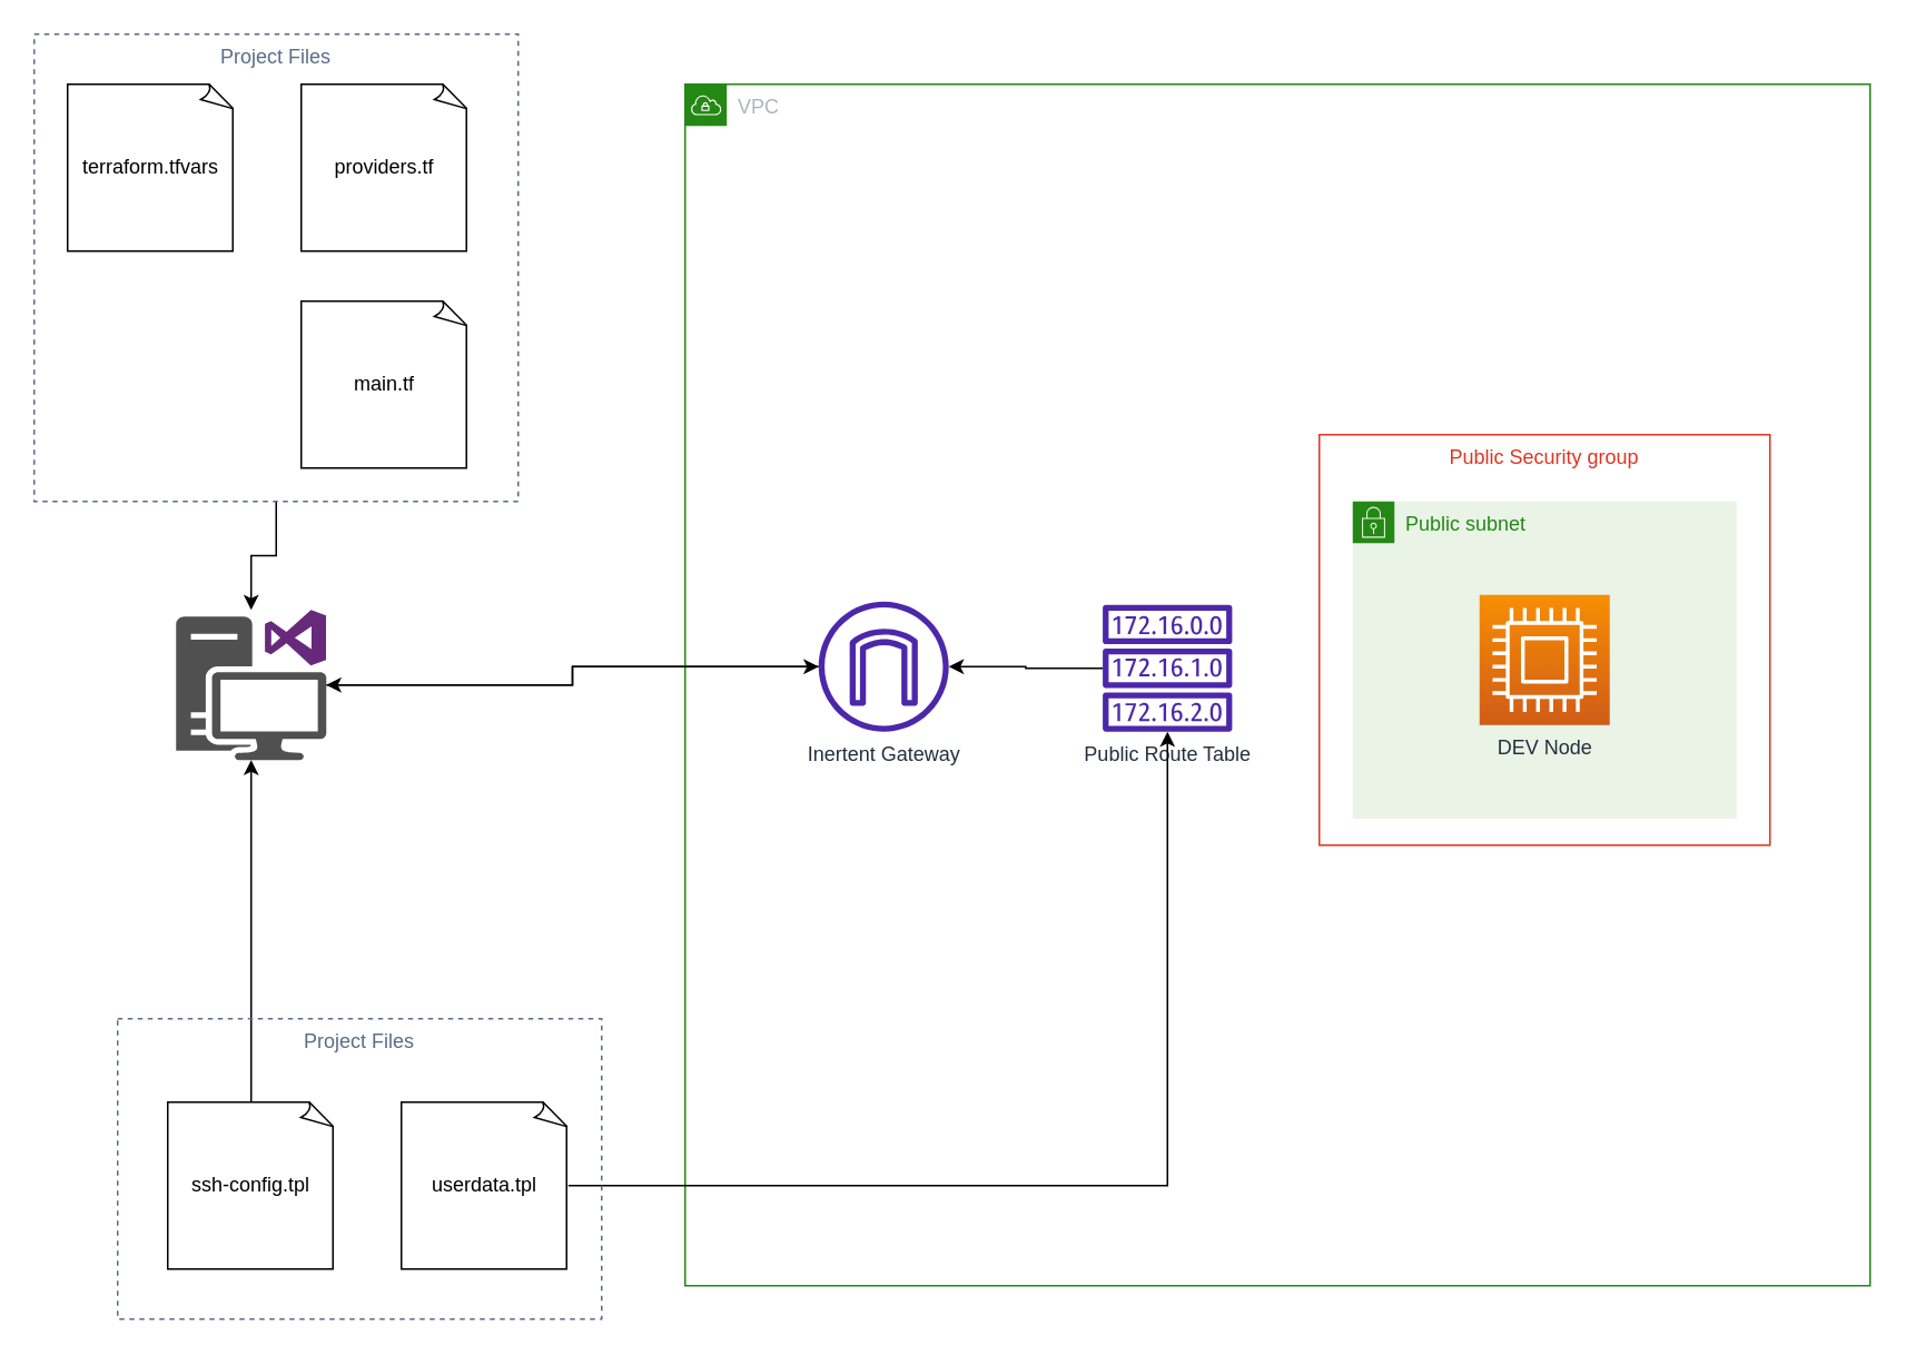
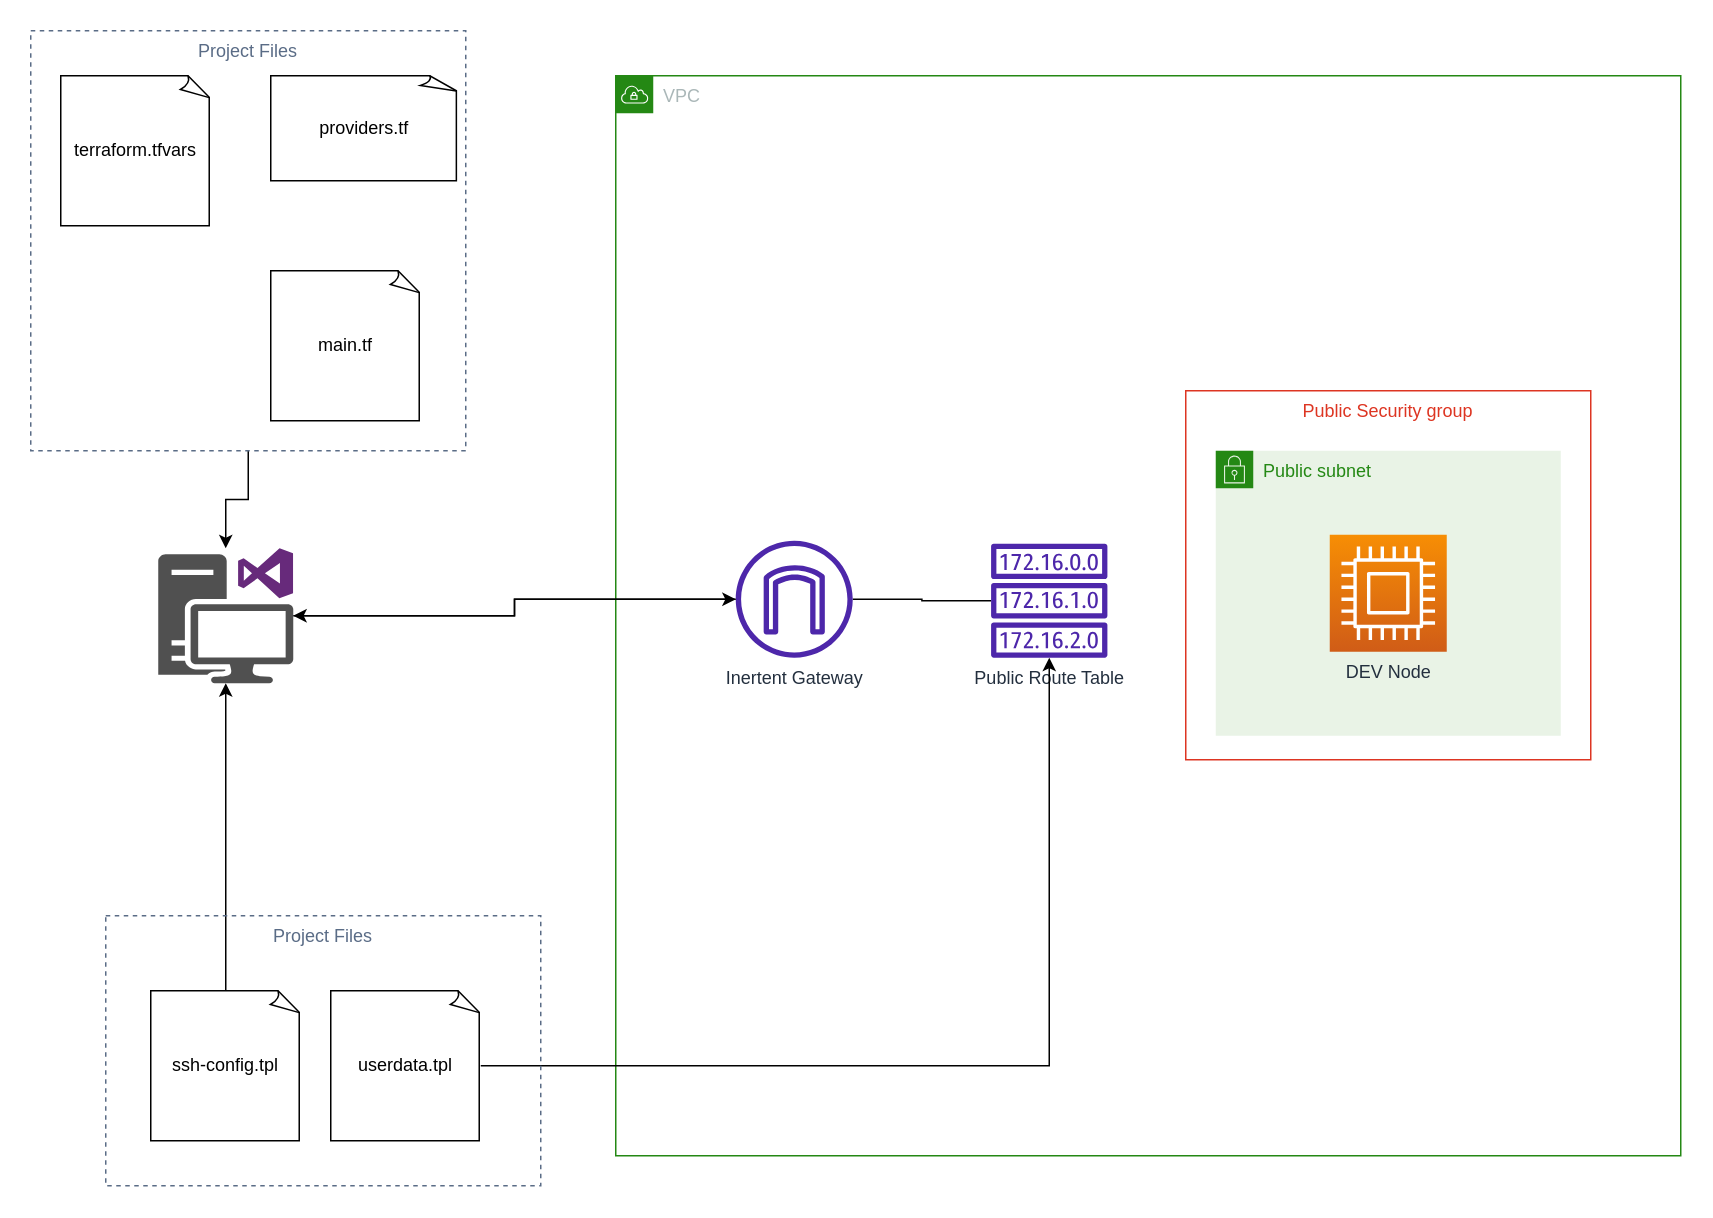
  <mxCell id="0" />
  <mxCell id="1" parent="0" />
  <mxCell id="2" value="VPC" style="points=[[0,0],[0.25,0],[0.5,0],[0.75,0],[1,0],[1,0.25],[1,0.5],[1,0.75],[1,1],[0.75,1],[0.5,1],[0.25,1],[0,1],[0,0.75],[0,0.5],[0,0.25]];outlineConnect=0;gradientColor=none;html=1;whiteSpace=wrap;fontSize=12;fontStyle=0;container=1;pointerEvents=0;collapsible=0;recursiveResize=0;shape=mxgraph.aws4.group;grIcon=mxgraph.aws4.group_vpc;strokeColor=#248814;fillColor=none;verticalAlign=top;align=left;spacingLeft=30;fontColor=#AAB7B8;dashed=0;" parent="1" vertex="1"><mxGeometry x="410" y="50" width="710" height="720" as="geometry" /></mxCell>
- <mxCell id="3" style="edgeStyle=orthogonalEdgeStyle;rounded=0;orthogonalLoop=1;jettySize=auto;html=1;" parent="2" source="4" target="8" edge="1"><mxGeometry relative="1" as="geometry" /></mxCell>
+ <mxCell id="3" style="edgeStyle=orthogonalEdgeStyle;rounded=0;orthogonalLoop=1;jettySize=auto;html=1;endArrow=none;" parent="2" source="4" target="8" edge="1"><mxGeometry relative="1" as="geometry" /></mxCell>
  <mxCell id="4" value="Public Route Table" style="sketch=0;outlineConnect=0;fontColor=#232F3E;gradientColor=none;fillColor=#4D27AA;strokeColor=none;dashed=0;verticalLabelPosition=bottom;verticalAlign=top;align=center;html=1;fontSize=12;fontStyle=0;aspect=fixed;pointerEvents=1;shape=mxgraph.aws4.route_table;" parent="2" vertex="1"><mxGeometry x="250" y="312" width="78" height="76" as="geometry" /></mxCell>
  <mxCell id="5" value="Public subnet" style="points=[[0,0],[0.25,0],[0.5,0],[0.75,0],[1,0],[1,0.25],[1,0.5],[1,0.75],[1,1],[0.75,1],[0.5,1],[0.25,1],[0,1],[0,0.75],[0,0.5],[0,0.25]];outlineConnect=0;gradientColor=none;html=1;whiteSpace=wrap;fontSize=12;fontStyle=0;container=1;pointerEvents=0;collapsible=0;recursiveResize=0;shape=mxgraph.aws4.group;grIcon=mxgraph.aws4.group_security_group;grStroke=0;strokeColor=#248814;fillColor=#E9F3E6;verticalAlign=top;align=left;spacingLeft=30;fontColor=#248814;dashed=0;" parent="2" vertex="1"><mxGeometry x="400" y="250" width="230" height="190" as="geometry" /></mxCell>
  <mxCell id="6" value="Public Security group" style="fillColor=none;strokeColor=#DD3522;verticalAlign=top;fontStyle=0;fontColor=#DD3522;" parent="5" vertex="1"><mxGeometry x="-20" y="-40" width="270" height="246" as="geometry" /></mxCell>
  <mxCell id="7" value="DEV Node" style="sketch=0;points=[[0,0,0],[0.25,0,0],[0.5,0,0],[0.75,0,0],[1,0,0],[0,1,0],[0.25,1,0],[0.5,1,0],[0.75,1,0],[1,1,0],[0,0.25,0],[0,0.5,0],[0,0.75,0],[1,0.25,0],[1,0.5,0],[1,0.75,0]];outlineConnect=0;fontColor=#232F3E;gradientColor=#F78E04;gradientDirection=north;fillColor=#D05C17;strokeColor=#ffffff;dashed=0;verticalLabelPosition=bottom;verticalAlign=top;align=center;html=1;fontSize=12;fontStyle=0;aspect=fixed;shape=mxgraph.aws4.resourceIcon;resIcon=mxgraph.aws4.compute;" parent="5" vertex="1"><mxGeometry x="76" y="56" width="78" height="78" as="geometry" /></mxCell>
  <mxCell id="8" value="Inertent Gateway" style="sketch=0;outlineConnect=0;fontColor=#232F3E;gradientColor=none;fillColor=#4D27AA;strokeColor=none;dashed=0;verticalLabelPosition=bottom;verticalAlign=top;align=center;html=1;fontSize=12;fontStyle=0;aspect=fixed;pointerEvents=1;shape=mxgraph.aws4.internet_gateway;" parent="2" vertex="1"><mxGeometry x="80" y="310" width="78" height="78" as="geometry" /></mxCell>
  <mxCell id="9" value="terraform.tfvars" style="whiteSpace=wrap;html=1;shape=mxgraph.basic.document" parent="1" vertex="1"><mxGeometry x="40" y="50" width="100" height="100" as="geometry" /></mxCell>
- <mxCell id="10" value="providers.tf" style="whiteSpace=wrap;html=1;shape=mxgraph.basic.document" parent="1" vertex="1"><mxGeometry x="180" y="50" width="100" height="100" as="geometry" /></mxCell>
+ <mxCell id="10" value="providers.tf" style="whiteSpace=wrap;html=1;shape=mxgraph.basic.document" parent="1" vertex="1"><mxGeometry x="180" y="50" width="125" height="70" as="geometry" /></mxCell>
  <mxCell id="11" value="main.tf" style="whiteSpace=wrap;html=1;shape=mxgraph.basic.document" parent="1" vertex="1"><mxGeometry x="180" y="180" width="100" height="100" as="geometry" /></mxCell>
  <mxCell id="12" style="edgeStyle=orthogonalEdgeStyle;rounded=0;orthogonalLoop=1;jettySize=auto;html=1;" parent="1" source="13" target="4" edge="1"><mxGeometry relative="1" as="geometry" /></mxCell>
- <mxCell id="13" value="userdata.tpl" style="whiteSpace=wrap;html=1;shape=mxgraph.basic.document" parent="1" vertex="1"><mxGeometry x="240" y="660" width="100" height="100" as="geometry" /></mxCell>
+ <mxCell id="13" value="userdata.tpl" style="whiteSpace=wrap;html=1;shape=mxgraph.basic.document" parent="1" vertex="1"><mxGeometry x="220" y="660" width="100" height="100" as="geometry" /></mxCell>
  <mxCell id="14" style="edgeStyle=orthogonalEdgeStyle;rounded=0;orthogonalLoop=1;jettySize=auto;html=1;" parent="1" source="15" target="17" edge="1"><mxGeometry relative="1" as="geometry" /></mxCell>
  <mxCell id="15" value="ssh-config.tpl" style="whiteSpace=wrap;html=1;shape=mxgraph.basic.document" parent="1" vertex="1"><mxGeometry x="100" y="660" width="100" height="100" as="geometry" /></mxCell>
  <mxCell id="16" value="" style="edgeStyle=orthogonalEdgeStyle;rounded=0;orthogonalLoop=1;jettySize=auto;html=1;" parent="1" source="17" target="8" edge="1"><mxGeometry relative="1" as="geometry"><mxPoint x="280" y="410" as="targetPoint" /></mxGeometry></mxCell>
  <mxCell id="17" value="" style="sketch=0;pointerEvents=1;shadow=0;dashed=0;html=1;strokeColor=none;fillColor=#505050;labelPosition=center;verticalLabelPosition=bottom;verticalAlign=top;outlineConnect=0;align=center;shape=mxgraph.office.devices.workstation_visual_studio;" parent="1" vertex="1"><mxGeometry x="105" y="365" width="90" height="90" as="geometry" /></mxCell>
  <mxCell id="18" style="edgeStyle=orthogonalEdgeStyle;rounded=0;orthogonalLoop=1;jettySize=auto;html=1;" parent="1" source="8" target="17" edge="1"><mxGeometry relative="1" as="geometry" /></mxCell>
  <mxCell id="19" style="edgeStyle=orthogonalEdgeStyle;rounded=0;orthogonalLoop=1;jettySize=auto;html=1;exitX=0.5;exitY=1;exitDx=0;exitDy=0;" parent="1" source="20" target="17" edge="1"><mxGeometry relative="1" as="geometry" /></mxCell>
  <mxCell id="20" value="Project Files" style="fillColor=none;strokeColor=#5A6C86;dashed=1;verticalAlign=top;fontStyle=0;fontColor=#5A6C86;" parent="1" vertex="1"><mxGeometry x="20" y="20" width="290" height="280" as="geometry" /></mxCell>
  <mxCell id="21" value="Project Files" style="fillColor=none;strokeColor=#5A6C86;dashed=1;verticalAlign=top;fontStyle=0;fontColor=#5A6C86;" vertex="1" parent="1"><mxGeometry x="70" y="610" width="290" height="180" as="geometry" /></mxCell>
